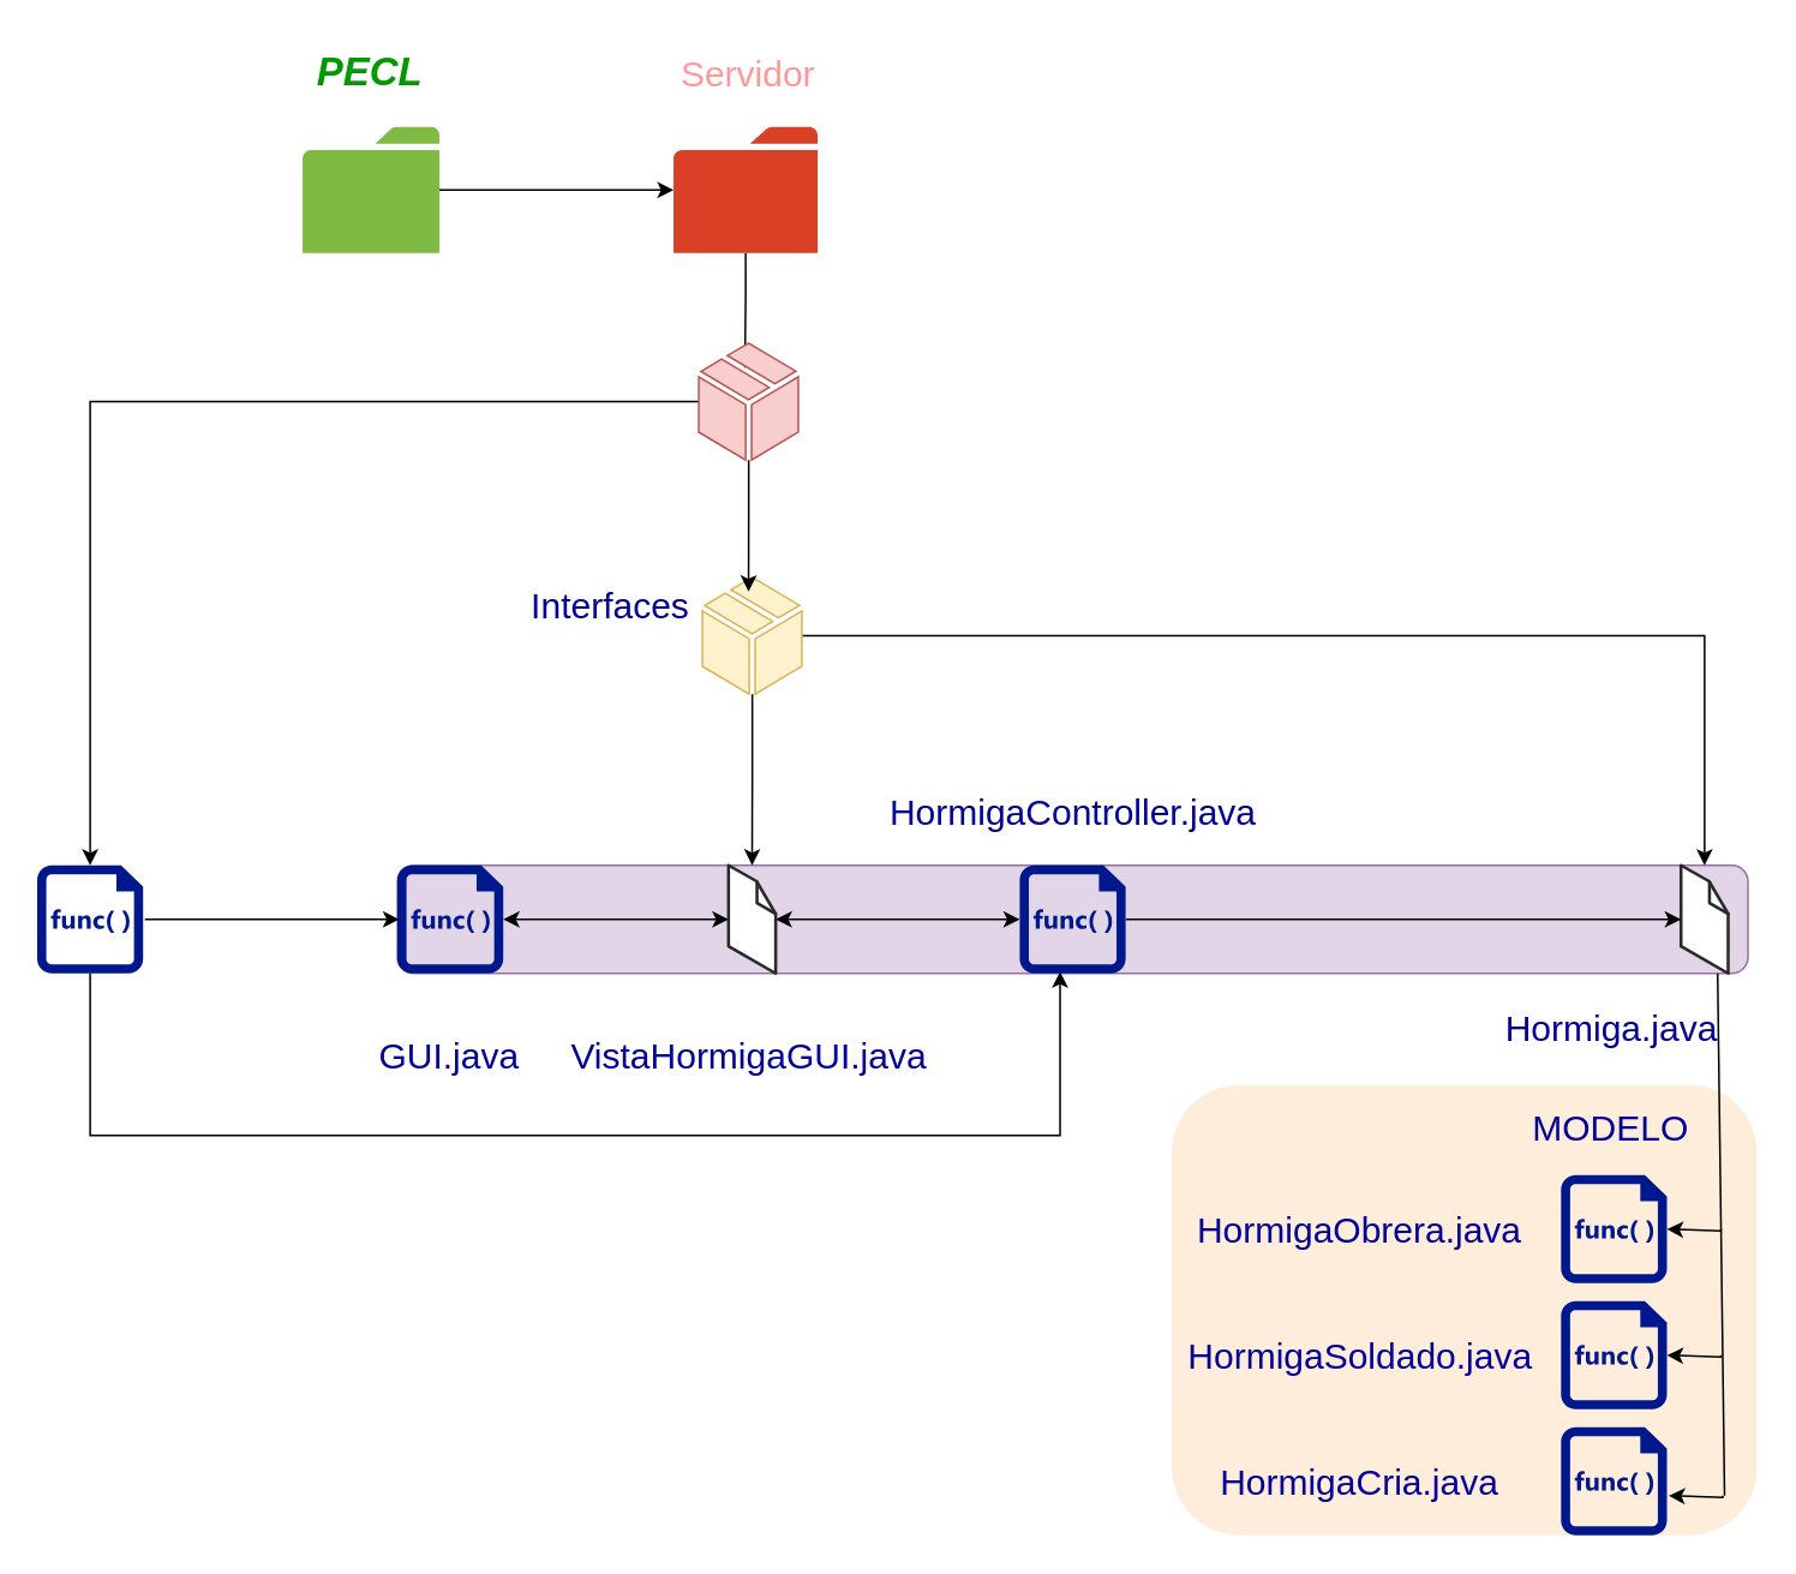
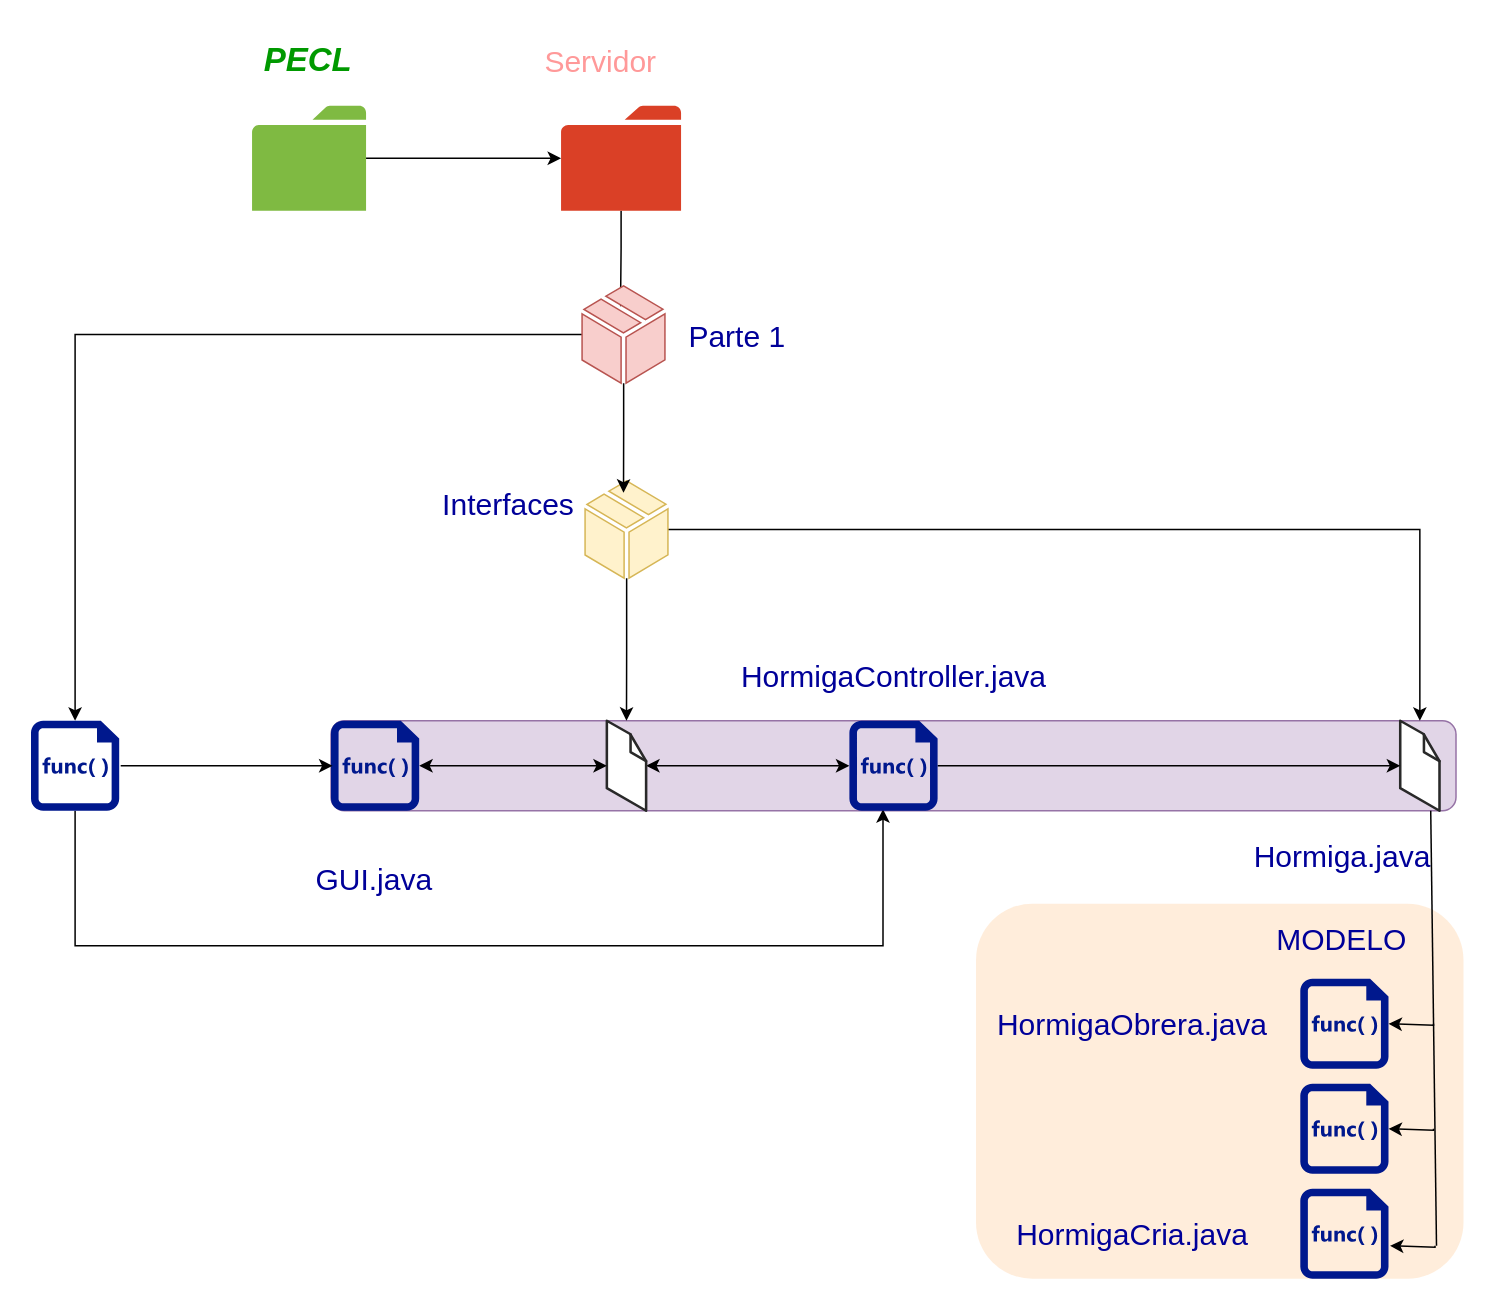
  <mxCell id="0" />
  <mxCell id="1" parent="0" />
  <mxCell id="2" value="" style="rounded=1;whiteSpace=wrap;html=1;fontSize=20;strokeColor=none;fillColor=#ffe6cc;opacity=70;glass=0;shadow=0;" vertex="1" parent="1"><mxGeometry x="650" y="602" width="325" height="250" as="geometry" /></mxCell>
  <mxCell id="3" value="" style="rounded=1;whiteSpace=wrap;html=1;fontSize=20;strokeColor=#9673a6;fillColor=#e1d5e7;" parent="1" vertex="1"><mxGeometry x="220" y="480" width="750" height="60" as="geometry" /></mxCell>
  <mxCell id="4" value="" style="sketch=0;pointerEvents=1;shadow=0;dashed=0;html=1;strokeColor=none;labelPosition=center;verticalLabelPosition=bottom;verticalAlign=top;outlineConnect=0;align=center;shape=mxgraph.office.concepts.folder;fillColor=#7FBA42;" parent="1" vertex="1"><mxGeometry x="167.37" y="70" width="76" height="70" as="geometry" /></mxCell>
  <mxCell id="5" style="edgeStyle=orthogonalEdgeStyle;rounded=0;orthogonalLoop=1;jettySize=auto;html=1;entryX=0.464;entryY=0.215;entryDx=0;entryDy=0;entryPerimeter=0;" edge="1" parent="1" source="6" target="19"><mxGeometry relative="1" as="geometry" /></mxCell>
  <mxCell id="6" value="" style="sketch=0;pointerEvents=1;shadow=0;dashed=0;html=1;strokeColor=none;labelPosition=center;verticalLabelPosition=bottom;verticalAlign=top;outlineConnect=0;align=center;shape=mxgraph.office.concepts.folder;fillColor=#DA4026;" parent="1" vertex="1"><mxGeometry x="373.37" y="70" width="80" height="70" as="geometry" /></mxCell>
  <mxCell id="7" value="&lt;font size=&quot;1&quot; color=&quot;#009900&quot;&gt;&lt;b&gt;&lt;i style=&quot;font-size: 22px;&quot;&gt;PECL&lt;/i&gt;&lt;/b&gt;&lt;/font&gt;" style="text;html=1;strokeColor=none;fillColor=none;align=center;verticalAlign=middle;whiteSpace=wrap;rounded=0;" parent="1" vertex="1"><mxGeometry x="135.37" y="20" width="140" height="40" as="geometry" /></mxCell>
  <mxCell id="8" value="" style="endArrow=classic;html=1;rounded=0;fontSize=20;fontColor=#009900;" parent="1" source="4" target="6" edge="1"><mxGeometry width="50" height="50" relative="1" as="geometry"><mxPoint x="567.37" y="330" as="sourcePoint" /><mxPoint x="617.37" y="280" as="targetPoint" /></mxGeometry></mxCell>
- <mxCell id="9" value="&lt;font color=&quot;#ff9999&quot;&gt;Servidor&lt;/font&gt;" style="text;html=1;strokeColor=none;fillColor=none;align=center;verticalAlign=middle;whiteSpace=wrap;rounded=0;fontSize=20;fontColor=#009900;" parent="1" vertex="1"><mxGeometry x="350.01" y="20" width="130" height="40" as="geometry" /></mxCell>
+ <mxCell id="9" value="&lt;font color=&quot;#ff9999&quot;&gt;Servidor&lt;/font&gt;" style="text;html=1;strokeColor=none;fillColor=none;align=center;verticalAlign=middle;whiteSpace=wrap;rounded=0;fontSize=20;fontColor=#009900;" parent="1" vertex="1"><mxGeometry x="335.01" y="20" width="130" height="40" as="geometry" /></mxCell>
  <mxCell id="10" style="edgeStyle=orthogonalEdgeStyle;rounded=0;orthogonalLoop=1;jettySize=auto;html=1;" edge="1" parent="1" source="12" target="14"><mxGeometry relative="1" as="geometry" /></mxCell>
  <mxCell id="11" style="edgeStyle=orthogonalEdgeStyle;rounded=0;orthogonalLoop=1;jettySize=auto;html=1;" edge="1" parent="1" source="12" target="23"><mxGeometry relative="1" as="geometry" /></mxCell>
  <mxCell id="12" value="" style="verticalLabelPosition=bottom;html=1;verticalAlign=top;align=center;strokeColor=#d6b656;fillColor=#fff2cc;shape=mxgraph.azure.cloud_service_package_file;aspect=fixed;" vertex="1" parent="1"><mxGeometry x="389.38" y="320" width="55.25" height="65" as="geometry" /></mxCell>
  <mxCell id="13" style="edgeStyle=orthogonalEdgeStyle;rounded=0;orthogonalLoop=1;jettySize=auto;html=1;entryX=0;entryY=0.5;entryDx=0;entryDy=0;entryPerimeter=0;startArrow=classic;startFill=1;" edge="1" parent="1" source="14" target="41"><mxGeometry relative="1" as="geometry" /></mxCell>
  <mxCell id="14" value="" style="verticalLabelPosition=bottom;html=1;verticalAlign=top;strokeWidth=1;align=center;outlineConnect=0;dashed=0;outlineConnect=0;shape=mxgraph.aws3d.file;aspect=fixed;strokeColor=#292929;" parent="1" vertex="1"><mxGeometry x="403.9" y="480" width="26.18" height="60" as="geometry" /></mxCell>
  <mxCell id="15" value="&lt;font color=&quot;#000099&quot;&gt;Interfaces&lt;/font&gt;" style="text;html=1;strokeColor=none;fillColor=none;align=center;verticalAlign=middle;whiteSpace=wrap;rounded=0;fontSize=20;fontColor=#009900;" vertex="1" parent="1"><mxGeometry x="292.08" y="320" width="93.29" height="30" as="geometry" /></mxCell>
+ <mxCell id="16" value="&lt;font color=&quot;#000099&quot;&gt;Parte 1&lt;br&gt;&lt;/font&gt;" style="text;html=1;strokeColor=none;fillColor=none;align=center;verticalAlign=middle;whiteSpace=wrap;rounded=0;fontSize=20;fontColor=#009900;" vertex="1" parent="1"><mxGeometry x="446.37" y="202.5" width="90" height="40" as="geometry" /></mxCell>
  <mxCell id="17" style="edgeStyle=orthogonalEdgeStyle;rounded=0;orthogonalLoop=1;jettySize=auto;html=1;entryX=0.464;entryY=0.123;entryDx=0;entryDy=0;entryPerimeter=0;" edge="1" parent="1" source="19" target="12"><mxGeometry relative="1" as="geometry" /></mxCell>
  <mxCell id="18" style="edgeStyle=orthogonalEdgeStyle;rounded=0;orthogonalLoop=1;jettySize=auto;html=1;" edge="1" parent="1" source="19" target="39"><mxGeometry relative="1" as="geometry" /></mxCell>
  <mxCell id="19" value="" style="verticalLabelPosition=bottom;html=1;verticalAlign=top;align=center;strokeColor=#b85450;fillColor=#f8cecc;shape=mxgraph.azure.cloud_service_package_file;aspect=fixed;" vertex="1" parent="1"><mxGeometry x="387.38" y="190" width="55.25" height="65" as="geometry" /></mxCell>
  <mxCell id="20" style="edgeStyle=orthogonalEdgeStyle;rounded=0;orthogonalLoop=1;jettySize=auto;html=1;startArrow=classic;startFill=1;" edge="1" parent="1" source="21" target="14"><mxGeometry relative="1" as="geometry" /></mxCell>
  <mxCell id="21" value="" style="sketch=0;aspect=fixed;pointerEvents=1;shadow=0;dashed=0;html=1;strokeColor=none;labelPosition=center;verticalLabelPosition=bottom;verticalAlign=top;align=center;fillColor=#00188D;shape=mxgraph.mscae.enterprise.code_file" vertex="1" parent="1"><mxGeometry x="220" y="480" width="58.8" height="60" as="geometry" /></mxCell>
- <mxCell id="22" value="&lt;font color=&quot;#000099&quot;&gt;VistaHormigaGUI.java&lt;/font&gt;" style="text;html=1;strokeColor=none;fillColor=none;align=center;verticalAlign=middle;whiteSpace=wrap;rounded=0;fontSize=20;fontColor=#009900;" vertex="1" parent="1"><mxGeometry x="298.7" y="565" width="232.62" height="40" as="geometry" /></mxCell>
  <mxCell id="23" value="" style="verticalLabelPosition=bottom;html=1;verticalAlign=top;strokeWidth=1;align=center;outlineConnect=0;dashed=0;outlineConnect=0;shape=mxgraph.aws3d.file;aspect=fixed;strokeColor=#292929;" vertex="1" parent="1"><mxGeometry x="932.82" y="480" width="26.18" height="60" as="geometry" /></mxCell>
  <mxCell id="24" value="&lt;font color=&quot;#000099&quot;&gt;Hormiga.java&lt;/font&gt;" style="text;html=1;strokeColor=none;fillColor=none;align=center;verticalAlign=middle;whiteSpace=wrap;rounded=0;fontSize=20;fontColor=#009900;" vertex="1" parent="1"><mxGeometry x="835" y="550" width="118.68" height="40" as="geometry" /></mxCell>
  <mxCell id="25" value="&lt;font color=&quot;#000099&quot;&gt;GUI.java&lt;/font&gt;" style="text;html=1;align=center;verticalAlign=middle;whiteSpace=wrap;rounded=0;fontSize=20;" vertex="1" parent="1"><mxGeometry x="204.4" y="565" width="90" height="40" as="geometry" /></mxCell>
  <mxCell id="26" value="" style="sketch=0;aspect=fixed;pointerEvents=1;shadow=0;dashed=0;html=1;strokeColor=none;labelPosition=center;verticalLabelPosition=bottom;verticalAlign=top;align=center;fillColor=#00188D;shape=mxgraph.mscae.enterprise.code_file" vertex="1" parent="1"><mxGeometry x="866.2" y="652" width="58.8" height="60" as="geometry" /></mxCell>
  <mxCell id="27" value="" style="sketch=0;aspect=fixed;pointerEvents=1;shadow=0;dashed=0;html=1;strokeColor=none;labelPosition=center;verticalLabelPosition=bottom;verticalAlign=top;align=center;fillColor=#00188D;shape=mxgraph.mscae.enterprise.code_file" vertex="1" parent="1"><mxGeometry x="866.2" y="722" width="58.8" height="60" as="geometry" /></mxCell>
  <mxCell id="28" value="" style="sketch=0;aspect=fixed;pointerEvents=1;shadow=0;dashed=0;html=1;strokeColor=none;labelPosition=center;verticalLabelPosition=bottom;verticalAlign=top;align=center;fillColor=#00188D;shape=mxgraph.mscae.enterprise.code_file" vertex="1" parent="1"><mxGeometry x="866.2" y="792" width="58.8" height="60" as="geometry" /></mxCell>
  <mxCell id="29" value="&lt;font color=&quot;#000099&quot;&gt;HormigaObrera.java&lt;/font&gt;" style="text;html=1;strokeColor=none;fillColor=none;align=center;verticalAlign=middle;whiteSpace=wrap;rounded=0;fontSize=20;fontColor=#009900;" vertex="1" parent="1"><mxGeometry x="695" y="662" width="118.68" height="40" as="geometry" /></mxCell>
- <mxCell id="30" value="&lt;font color=&quot;#000099&quot;&gt;HormigaSoldado.java&lt;/font&gt;" style="text;html=1;strokeColor=none;fillColor=none;align=center;verticalAlign=middle;whiteSpace=wrap;rounded=0;fontSize=20;fontColor=#009900;" vertex="1" parent="1"><mxGeometry x="655.5" y="732" width="197.68" height="40" as="geometry" /></mxCell>
  <mxCell id="31" value="&lt;font color=&quot;#000099&quot;&gt;HormigaCria.java&lt;/font&gt;" style="text;html=1;strokeColor=none;fillColor=none;align=center;verticalAlign=middle;whiteSpace=wrap;rounded=0;fontSize=20;fontColor=#009900;" vertex="1" parent="1"><mxGeometry x="695" y="802" width="118.68" height="40" as="geometry" /></mxCell>
  <mxCell id="32" value="&lt;font color=&quot;#000099&quot;&gt;MODELO&lt;/font&gt;" style="text;html=1;strokeColor=none;fillColor=none;align=center;verticalAlign=middle;whiteSpace=wrap;rounded=0;fontSize=20;fontColor=#009900;" vertex="1" parent="1"><mxGeometry x="833.68" y="605" width="120" height="40" as="geometry" /></mxCell>
  <mxCell id="33" value="" style="endArrow=none;html=1;rounded=0;entryX=0.985;entryY=1.1;entryDx=0;entryDy=0;entryPerimeter=0;" edge="1" parent="1"><mxGeometry width="50" height="50" relative="1" as="geometry"><mxPoint x="957" y="830" as="sourcePoint" /><mxPoint x="953.15" y="540" as="targetPoint" /></mxGeometry></mxCell>
  <mxCell id="34" style="edgeStyle=orthogonalEdgeStyle;rounded=0;orthogonalLoop=1;jettySize=auto;html=1;entryX=1;entryY=0.5;entryDx=0;entryDy=0;entryPerimeter=0;" edge="1" parent="1" target="26"><mxGeometry relative="1" as="geometry"><mxPoint x="955" y="682" as="sourcePoint" /><mxPoint x="935" y="682" as="targetPoint" /><Array as="points"><mxPoint x="955" y="683" /></Array></mxGeometry></mxCell>
  <mxCell id="35" style="edgeStyle=orthogonalEdgeStyle;rounded=0;orthogonalLoop=1;jettySize=auto;html=1;entryX=1;entryY=0.5;entryDx=0;entryDy=0;entryPerimeter=0;" edge="1" parent="1"><mxGeometry relative="1" as="geometry"><mxPoint x="955" y="752" as="sourcePoint" /><mxPoint x="925" y="752" as="targetPoint" /><Array as="points"><mxPoint x="955" y="753" /></Array></mxGeometry></mxCell>
  <mxCell id="36" style="edgeStyle=orthogonalEdgeStyle;rounded=0;orthogonalLoop=1;jettySize=auto;html=1;entryX=1;entryY=0.5;entryDx=0;entryDy=0;entryPerimeter=0;" edge="1" parent="1"><mxGeometry relative="1" as="geometry"><mxPoint x="956" y="830" as="sourcePoint" /><mxPoint x="926" y="830" as="targetPoint" /><Array as="points"><mxPoint x="956" y="831" /></Array></mxGeometry></mxCell>
  <mxCell id="37" style="edgeStyle=orthogonalEdgeStyle;rounded=0;orthogonalLoop=1;jettySize=auto;html=1;" edge="1" parent="1"><mxGeometry relative="1" as="geometry"><mxPoint x="79.8" y="510" as="sourcePoint" /><mxPoint x="221" y="510" as="targetPoint" /></mxGeometry></mxCell>
  <mxCell id="38" style="edgeStyle=orthogonalEdgeStyle;rounded=0;orthogonalLoop=1;jettySize=auto;html=1;entryX=0.381;entryY=0.983;entryDx=0;entryDy=0;entryPerimeter=0;" edge="1" parent="1" source="39" target="41"><mxGeometry relative="1" as="geometry"><mxPoint x="590" y="630" as="targetPoint" /><Array as="points"><mxPoint x="49" y="630" /><mxPoint x="588" y="630" /></Array></mxGeometry></mxCell>
  <mxCell id="39" value="" style="sketch=0;aspect=fixed;pointerEvents=1;shadow=0;dashed=0;html=1;strokeColor=none;labelPosition=center;verticalLabelPosition=bottom;verticalAlign=top;align=center;fillColor=#00188D;shape=mxgraph.mscae.enterprise.code_file" vertex="1" parent="1"><mxGeometry x="20" y="480" width="58.8" height="60" as="geometry" /></mxCell>
  <mxCell id="40" style="edgeStyle=orthogonalEdgeStyle;rounded=0;orthogonalLoop=1;jettySize=auto;html=1;" edge="1" parent="1" source="41" target="23"><mxGeometry relative="1" as="geometry" /></mxCell>
  <mxCell id="41" value="" style="sketch=0;aspect=fixed;pointerEvents=1;shadow=0;dashed=0;html=1;strokeColor=none;labelPosition=center;verticalLabelPosition=bottom;verticalAlign=top;align=center;fillColor=#00188D;shape=mxgraph.mscae.enterprise.code_file" vertex="1" parent="1"><mxGeometry x="565.6" y="480" width="58.8" height="60" as="geometry" /></mxCell>
  <mxCell id="42" value="&lt;font color=&quot;#000099&quot;&gt;HormigaController.java&lt;/font&gt;" style="text;html=1;strokeColor=none;fillColor=none;align=center;verticalAlign=middle;whiteSpace=wrap;rounded=0;fontSize=20;fontColor=#009900;" vertex="1" parent="1"><mxGeometry x="478.69" y="430" width="232.62" height="40" as="geometry" /></mxCell>
